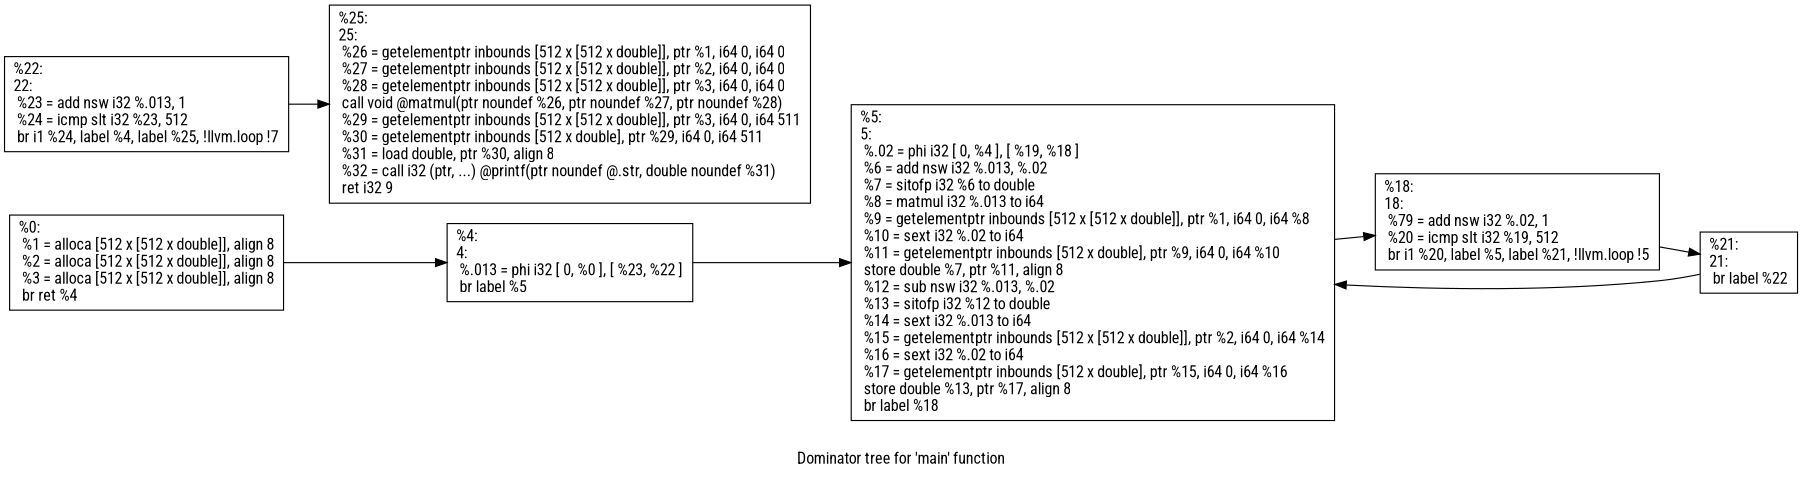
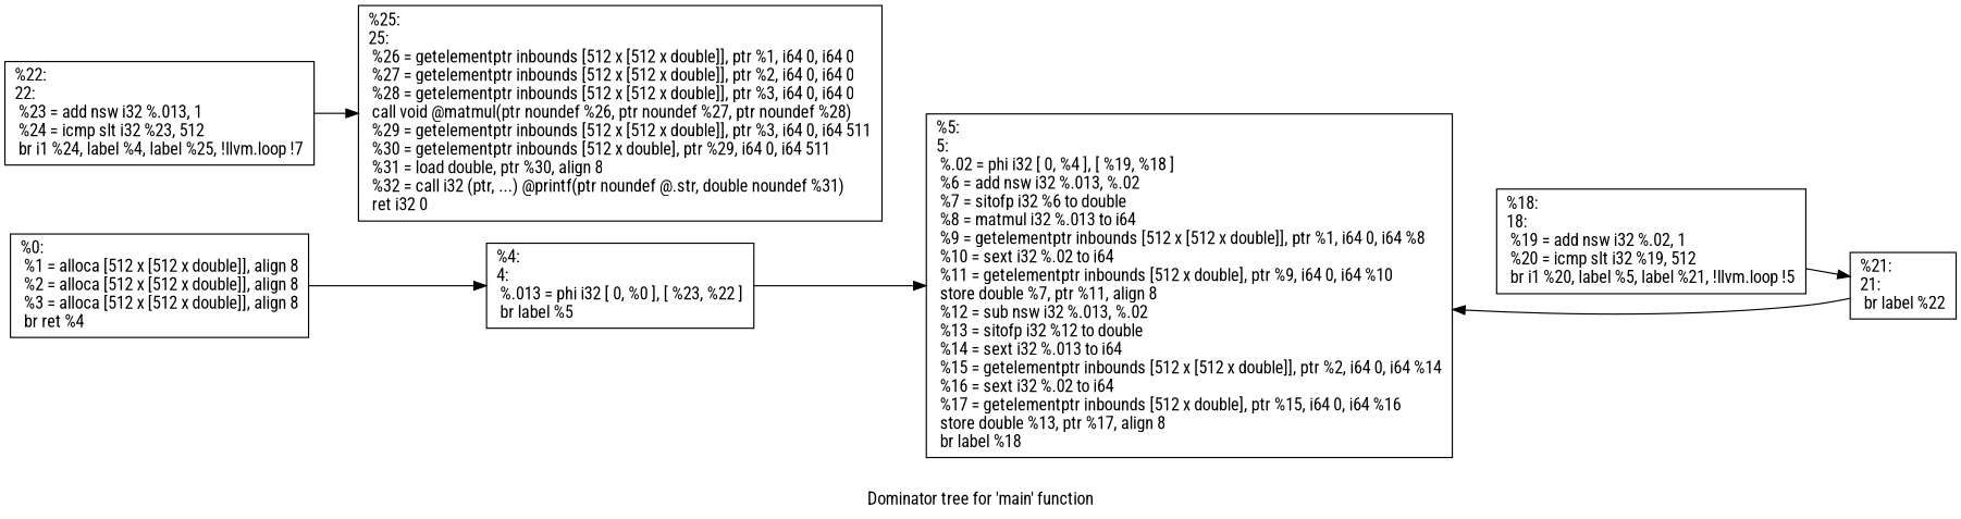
  digraph {
    fontname="Roboto Condensed"
    label="Dominator tree for 'main' function"
    rankdir=LR
    node [fontname="Roboto Condensed" shape=record]
    edge [fontname="Roboto Condensed"]
    n1 [label="{%0:\l  %1 = alloca [512 x [512 x double]], align 8\l  %2 = alloca [512 x [512 x double]], align 8\l  %3 = alloca [512 x [512 x double]], align 8\l  br ret %4\l}"]
    n2 [label="{%4:\l4:                                                \l  %.013 = phi i32 [ 0, %0 ], [ %23, %22 ]\l  br label %5\l}"]
    n3 [label="{%5:\l5:                                                \l  %.02 = phi i32 [ 0, %4 ], [ %19, %18 ]\l  %6 = add nsw i32 %.013, %.02\l  %7 = sitofp i32 %6 to double\l  %8 = matmul i32 %.013 to i64\l  %9 = getelementptr inbounds [512 x [512 x double]], ptr %1, i64 0, i64 %8\l  %10 = sext i32 %.02 to i64\l  %11 = getelementptr inbounds [512 x double], ptr %9, i64 0, i64 %10\l  store double %7, ptr %11, align 8\l  %12 = sub nsw i32 %.013, %.02\l  %13 = sitofp i32 %12 to double\l  %14 = sext i32 %.013 to i64\l  %15 = getelementptr inbounds [512 x [512 x double]], ptr %2, i64 0, i64 %14\l  %16 = sext i32 %.02 to i64\l  %17 = getelementptr inbounds [512 x double], ptr %15, i64 0, i64 %16\l  store double %13, ptr %17, align 8\l  br label %18\l}"]
-   n4 [label="{%18:\l18:                                               \l  %79 = add nsw i32 %.02, 1\l  %20 = icmp slt i32 %19, 512\l  br i1 %20, label %5, label %21, !llvm.loop !5\l}"]
+   n4 [label="{%18:\l18:                                               \l  %19 = add nsw i32 %.02, 1\l  %20 = icmp slt i32 %19, 512\l  br i1 %20, label %5, label %21, !llvm.loop !5\l}"]
    n5 [label="{%21:\l21:                                               \l  br label %22\l}"]
    n6 [label="{%22:\l22:                                               \l  %23 = add nsw i32 %.013, 1\l  %24 = icmp slt i32 %23, 512\l  br i1 %24, label %4, label %25, !llvm.loop !7\l}"]
-   n7 [label="{%25:\l25:                                               \l  %26 = getelementptr inbounds [512 x [512 x double]], ptr %1, i64 0, i64 0\l  %27 = getelementptr inbounds [512 x [512 x double]], ptr %2, i64 0, i64 0\l  %28 = getelementptr inbounds [512 x [512 x double]], ptr %3, i64 0, i64 0\l  call void @matmul(ptr noundef %26, ptr noundef %27, ptr noundef %28)\l  %29 = getelementptr inbounds [512 x [512 x double]], ptr %3, i64 0, i64 511\l  %30 = getelementptr inbounds [512 x double], ptr %29, i64 0, i64 511\l  %31 = load double, ptr %30, align 8\l  %32 = call i32 (ptr, ...) @printf(ptr noundef @.str, double noundef %31)\l  ret i32 9\l}"]
+   n7 [label="{%25:\l25:                                               \l  %26 = getelementptr inbounds [512 x [512 x double]], ptr %1, i64 0, i64 0\l  %27 = getelementptr inbounds [512 x [512 x double]], ptr %2, i64 0, i64 0\l  %28 = getelementptr inbounds [512 x [512 x double]], ptr %3, i64 0, i64 0\l  call void @matmul(ptr noundef %26, ptr noundef %27, ptr noundef %28)\l  %29 = getelementptr inbounds [512 x [512 x double]], ptr %3, i64 0, i64 511\l  %30 = getelementptr inbounds [512 x double], ptr %29, i64 0, i64 511\l  %31 = load double, ptr %30, align 8\l  %32 = call i32 (ptr, ...) @printf(ptr noundef @.str, double noundef %31)\l  ret i32 0\l}"]
    n1 -> n2
    n2 -> n3
-   n3 -> n4
    n4 -> n5
    n5 -> n3
    n6 -> n7
  }
